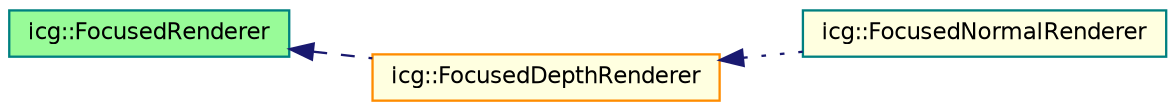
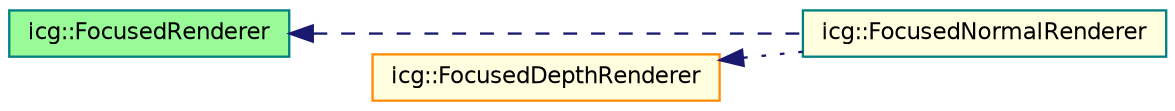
  digraph {
    rankdir=LR
    node [color=teal fillcolor=lightyellow fontname=Helvetica fontsize=10 shape=record style=filled]
    edge [color=midnightblue dir=back fontname=Helvetica fontsize=10 labelfontname=Helvetica labelfontsize=10]
    n1 [fontcolor=black height=0.2 label="icg::FocusedNormalRenderer" width=0.4]
    n2 [color=darkorange height=0.2 label="icg::FocusedDepthRenderer" width=0.4]
    n3 [fillcolor=palegreen height=0.2 label="icg::FocusedRenderer" width=0.4]
    n2 -> n1 [style=dotted]
-   n3 -> n2 [style=dashed]
+   n3 -> n1 [style=dashed]
  }
